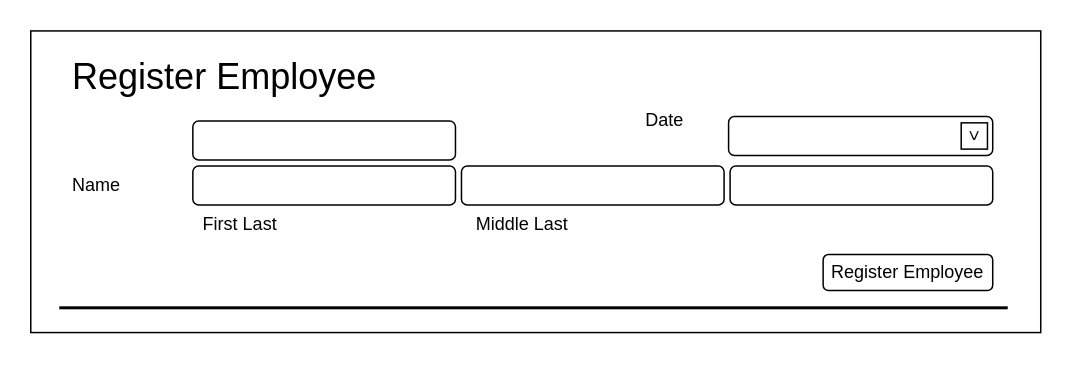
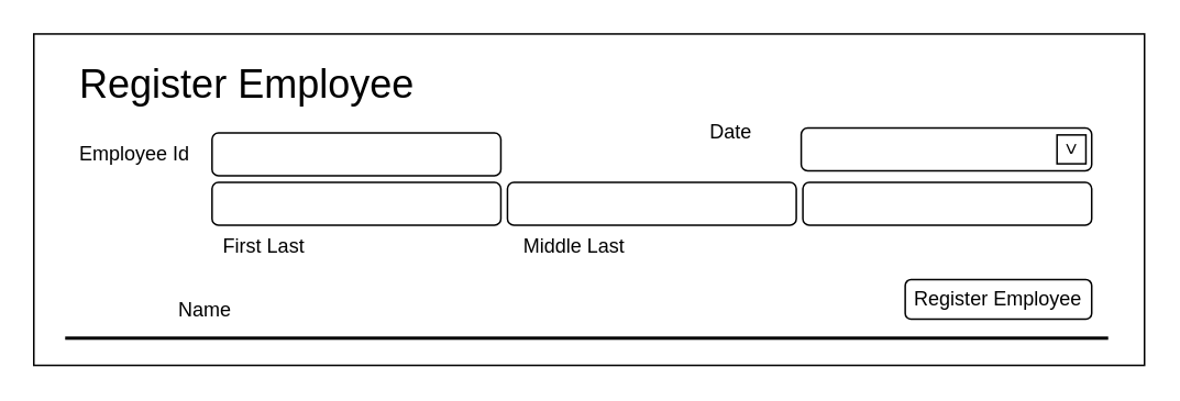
  <mxCell id="0" />
  <mxCell id="1" parent="0" />
  <mxCell id="2" value="" style="rounded=0;whiteSpace=wrap;html=1;" parent="1" vertex="1"><mxGeometry x="20" y="20" width="673" height="201" as="geometry" /></mxCell>
  <mxCell id="3" value="" style="rounded=1;whiteSpace=wrap;html=1;" parent="1" vertex="1"><mxGeometry x="128" y="80" width="175" height="26" as="geometry" /></mxCell>
- <mxCell id="5" value="Name" style="text;html=1;strokeColor=none;fillColor=none;align=left;verticalAlign=middle;whiteSpace=wrap;rounded=0;" parent="1" vertex="1"><mxGeometry x="46" y="113" width="74" height="20" as="geometry" /></mxCell>
+ <mxCell id="4" value="Employee Id" style="text;html=1;strokeColor=none;fillColor=none;align=left;verticalAlign=middle;whiteSpace=wrap;rounded=0;" parent="1" vertex="1"><mxGeometry x="46" y="83" width="77" height="20" as="geometry" /></mxCell>
+ <mxCell id="5" value="Name" style="text;html=1;strokeColor=none;fillColor=none;align=left;verticalAlign=middle;whiteSpace=wrap;rounded=0;" parent="1" vertex="1"><mxGeometry x="106" y="178" width="74" height="20" as="geometry" /></mxCell>
  <mxCell id="6" value="" style="rounded=1;whiteSpace=wrap;html=1;" parent="1" vertex="1"><mxGeometry x="128" y="110" width="175" height="26" as="geometry" /></mxCell>
  <mxCell id="7" value="Date" style="text;html=1;strokeColor=none;fillColor=none;align=left;verticalAlign=middle;whiteSpace=wrap;rounded=0;" parent="1" vertex="1"><mxGeometry x="428" y="70" width="40" height="20" as="geometry" /></mxCell>
  <mxCell id="8" value="" style="rounded=1;whiteSpace=wrap;html=1;" parent="1" vertex="1"><mxGeometry x="485" y="77" width="176" height="26" as="geometry" /></mxCell>
  <mxCell id="9" value="" style="rounded=1;whiteSpace=wrap;html=1;" parent="1" vertex="1"><mxGeometry x="307" y="110" width="175" height="26" as="geometry" /></mxCell>
  <mxCell id="10" value="First Last" style="text;html=1;strokeColor=none;fillColor=none;align=left;verticalAlign=middle;whiteSpace=wrap;rounded=0;" parent="1" vertex="1"><mxGeometry x="133" y="139" width="74" height="20" as="geometry" /></mxCell>
  <mxCell id="11" value="" style="rounded=1;whiteSpace=wrap;html=1;" parent="1" vertex="1"><mxGeometry x="486" y="110" width="175" height="26" as="geometry" /></mxCell>
  <mxCell id="12" value="&amp;gt;" style="whiteSpace=wrap;html=1;aspect=fixed;align=center;rotation=90;" parent="1" vertex="1"><mxGeometry x="640" y="81.25" width="17.5" height="17.5" as="geometry" /></mxCell>
  <mxCell id="13" value="Register Employee" style="rounded=1;whiteSpace=wrap;html=1;" parent="1" vertex="1"><mxGeometry x="548" y="169" width="113" height="24" as="geometry" /></mxCell>
  <mxCell id="14" value="" style="rounded=0;whiteSpace=wrap;html=1;" parent="1" vertex="1"><mxGeometry x="39.5" y="204" width="631" height="1" as="geometry" /></mxCell>
  <mxCell id="15" value="&lt;font style=&quot;font-size: 24px&quot;&gt;Register Employee&lt;/font&gt;" style="text;html=1;strokeColor=none;fillColor=none;align=left;verticalAlign=middle;whiteSpace=wrap;rounded=0;" parent="1" vertex="1"><mxGeometry x="46" y="41" width="416" height="20" as="geometry" /></mxCell>
  <mxCell id="16" value="Middle Last" style="text;html=1;strokeColor=none;fillColor=none;align=left;verticalAlign=middle;whiteSpace=wrap;rounded=0;" parent="1" vertex="1"><mxGeometry x="315" y="139" width="80" height="20" as="geometry" /></mxCell>
